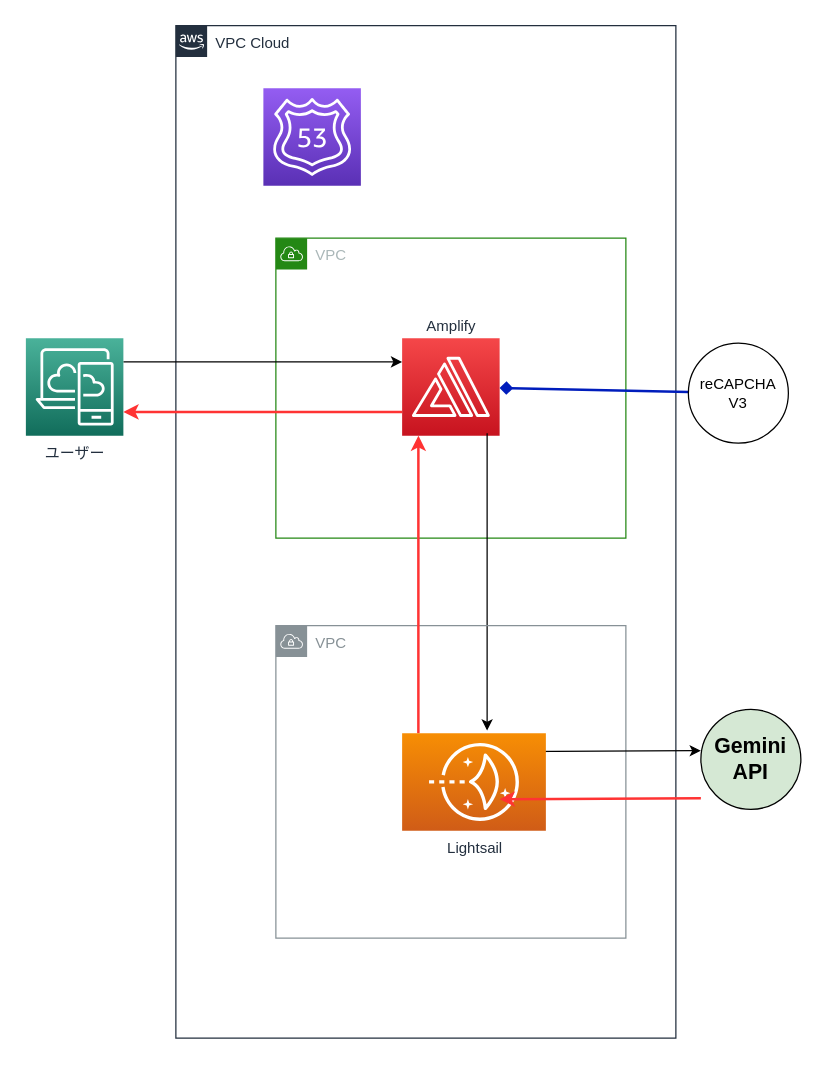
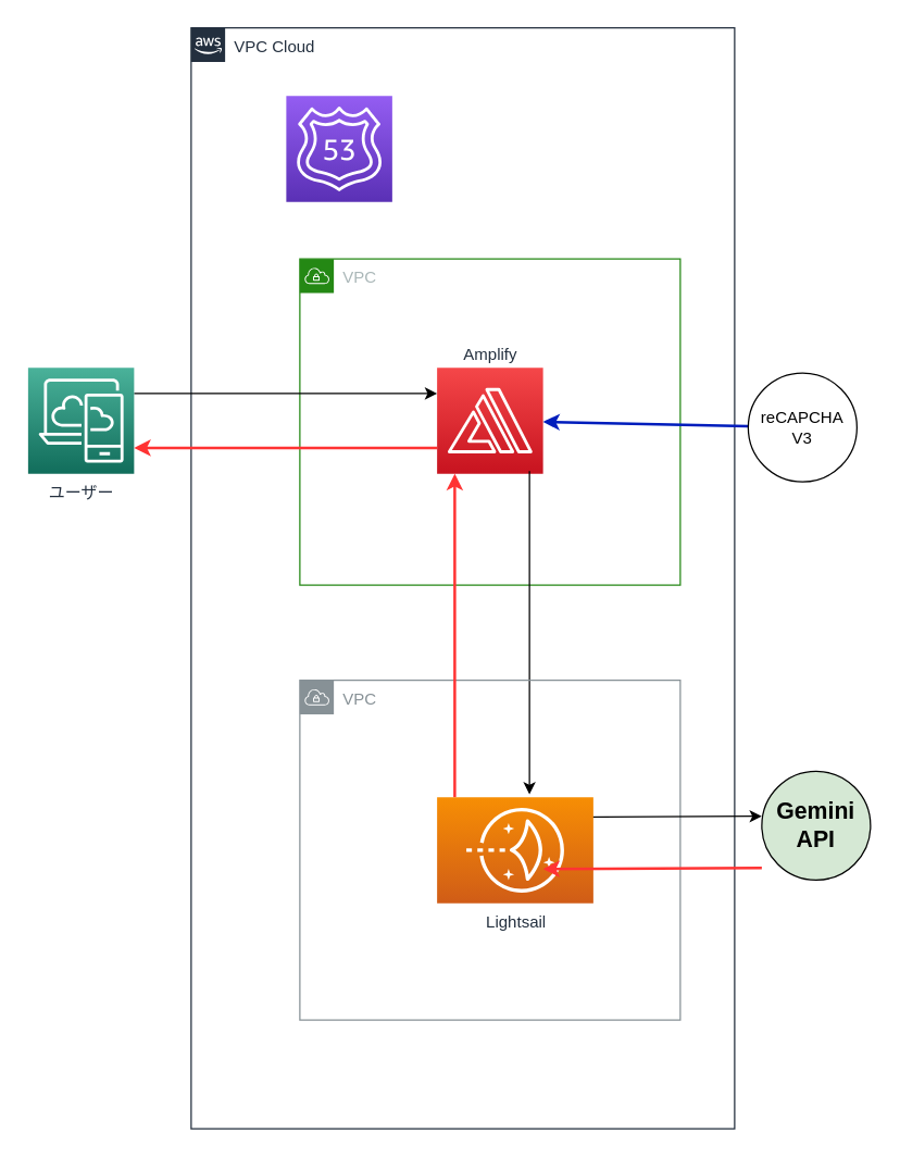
  <mxCell id="0" />
  <mxCell id="1" parent="0" />
  <mxCell id="2" value="VPC Cloud" style="points=[[0,0],[0.25,0],[0.5,0],[0.75,0],[1,0],[1,0.25],[1,0.5],[1,0.75],[1,1],[0.75,1],[0.5,1],[0.25,1],[0,1],[0,0.75],[0,0.5],[0,0.25]];outlineConnect=0;gradientColor=none;html=1;whiteSpace=wrap;fontSize=12;fontStyle=0;container=1;pointerEvents=0;collapsible=0;recursiveResize=0;shape=mxgraph.aws4.group;grIcon=mxgraph.aws4.group_aws_cloud_alt;strokeColor=#232F3E;fillColor=none;verticalAlign=top;align=left;spacingLeft=30;fontColor=#232F3E;dashed=0;" vertex="1" parent="1"><mxGeometry x="140" y="20" width="400" height="810" as="geometry" /></mxCell>
  <mxCell id="3" value="" style="sketch=0;points=[[0,0,0],[0.25,0,0],[0.5,0,0],[0.75,0,0],[1,0,0],[0,1,0],[0.25,1,0],[0.5,1,0],[0.75,1,0],[1,1,0],[0,0.25,0],[0,0.5,0],[0,0.75,0],[1,0.25,0],[1,0.5,0],[1,0.75,0]];outlineConnect=0;fontColor=#232F3E;gradientColor=#945DF2;gradientDirection=north;fillColor=#5A30B5;strokeColor=#ffffff;dashed=0;verticalLabelPosition=bottom;verticalAlign=top;align=center;html=1;fontSize=12;fontStyle=0;aspect=fixed;shape=mxgraph.aws4.resourceIcon;resIcon=mxgraph.aws4.route_53;" vertex="1" parent="2"><mxGeometry x="70" y="50" width="78" height="78" as="geometry" /></mxCell>
  <mxCell id="4" value="VPC" style="points=[[0,0],[0.25,0],[0.5,0],[0.75,0],[1,0],[1,0.25],[1,0.5],[1,0.75],[1,1],[0.75,1],[0.5,1],[0.25,1],[0,1],[0,0.75],[0,0.5],[0,0.25]];outlineConnect=0;gradientColor=none;html=1;whiteSpace=wrap;fontSize=12;fontStyle=0;container=1;pointerEvents=0;collapsible=0;recursiveResize=0;shape=mxgraph.aws4.group;grIcon=mxgraph.aws4.group_vpc;strokeColor=#248814;fillColor=none;verticalAlign=top;align=left;spacingLeft=30;fontColor=#AAB7B8;dashed=0;" vertex="1" parent="2"><mxGeometry x="80" y="170" width="280" height="240" as="geometry" /></mxCell>
  <mxCell id="5" value="Amplify" style="sketch=0;points=[[0,0,0],[0.25,0,0],[0.5,0,0],[0.75,0,0],[1,0,0],[0,1,0],[0.25,1,0],[0.5,1,0],[0.75,1,0],[1,1,0],[0,0.25,0],[0,0.5,0],[0,0.75,0],[1,0.25,0],[1,0.5,0],[1,0.75,0]];outlineConnect=0;fontColor=#232F3E;gradientColor=#F54749;gradientDirection=north;fillColor=#C7131F;strokeColor=#ffffff;dashed=0;verticalLabelPosition=top;verticalAlign=bottom;align=center;html=1;fontSize=12;fontStyle=0;aspect=fixed;shape=mxgraph.aws4.resourceIcon;resIcon=mxgraph.aws4.amplify;labelPosition=center;" vertex="1" parent="4"><mxGeometry x="101" y="80" width="78" height="78" as="geometry" /></mxCell>
  <mxCell id="6" style="edgeStyle=none;html=1;exitX=0.5;exitY=1;exitDx=0;exitDy=0;exitPerimeter=0;labelBackgroundColor=#FFFFFF;strokeColor=#000000;fontSize=17;fontColor=#000000;" edge="1" parent="4"><mxGeometry relative="1" as="geometry"><mxPoint x="169" y="156" as="sourcePoint" /><mxPoint x="169" y="394" as="targetPoint" /></mxGeometry></mxCell>
  <mxCell id="7" value="VPC" style="sketch=0;outlineConnect=0;gradientColor=none;html=1;whiteSpace=wrap;fontSize=12;fontStyle=0;shape=mxgraph.aws4.group;grIcon=mxgraph.aws4.group_vpc;strokeColor=#879196;fillColor=none;verticalAlign=top;align=left;spacingLeft=30;fontColor=#879196;dashed=0;" vertex="1" parent="2"><mxGeometry x="80" y="480" width="280" height="250" as="geometry" /></mxCell>
  <mxCell id="8" style="edgeStyle=none;html=1;entryX=0;entryY=0.5;entryDx=0;entryDy=0;labelBackgroundColor=#FFFFFF;strokeColor=#000000;fontSize=17;fontColor=#000000;" edge="1" parent="2"><mxGeometry relative="1" as="geometry"><mxPoint x="259" y="580.805" as="sourcePoint" /><mxPoint x="420" y="580" as="targetPoint" /></mxGeometry></mxCell>
  <mxCell id="9" style="edgeStyle=none;html=1;labelBackgroundColor=#FFFFFF;strokeColor=#FF3333;strokeWidth=2;fontSize=17;fontColor=#000000;" edge="1" parent="2"><mxGeometry relative="1" as="geometry"><mxPoint x="194" y="566" as="sourcePoint" /><mxPoint x="194" y="328" as="targetPoint" /></mxGeometry></mxCell>
  <mxCell id="10" value="Lightsail" style="sketch=0;points=[[0,0,0],[0.25,0,0],[0.5,0,0],[0.75,0,0],[1,0,0],[0,1,0],[0.25,1,0],[0.5,1,0],[0.75,1,0],[1,1,0],[0,0.25,0],[0,0.5,0],[0,0.75,0],[1,0.25,0],[1,0.5,0],[1,0.75,0]];outlineConnect=0;fontColor=#232F3E;gradientColor=#F78E04;gradientDirection=north;fillColor=#D05C17;strokeColor=#ffffff;dashed=0;verticalLabelPosition=bottom;verticalAlign=top;align=center;html=1;fontSize=12;fontStyle=0;aspect=fixed;shape=mxgraph.aws4.resourceIcon;resIcon=mxgraph.aws4.lightsail;labelBackgroundColor=#FFFFFF;" vertex="1" parent="2"><mxGeometry x="181" y="566" width="115" height="78" as="geometry" /></mxCell>
  <mxCell id="11" style="edgeStyle=none;html=1;labelBackgroundColor=#FFFFFF;strokeColor=#FF3333;fontSize=17;fontColor=#000000;strokeWidth=2;" edge="1" parent="2"><mxGeometry relative="1" as="geometry"><mxPoint x="420" y="618" as="sourcePoint" /><mxPoint x="259" y="618.838" as="targetPoint" /></mxGeometry></mxCell>
  <mxCell id="12" value="&lt;font style=&quot;font-size: 17px;&quot;&gt;&lt;b&gt;Gemini&lt;br&gt;API&lt;/b&gt;&lt;/font&gt;" style="ellipse;whiteSpace=wrap;html=1;labelBackgroundColor=none;fillColor=#d5e8d4;" vertex="1" parent="2"><mxGeometry x="420" y="547" width="80" height="80" as="geometry" /></mxCell>
  <mxCell id="13" style="edgeStyle=none;html=1;entryX=0;entryY=0.5;entryDx=0;entryDy=0;entryPerimeter=0;fontSize=17;fontColor=#000000;strokeColor=#000000;" edge="1" parent="1"><mxGeometry relative="1" as="geometry"><mxPoint x="98" y="289" as="sourcePoint" /><mxPoint x="321" y="289" as="targetPoint" /><Array as="points"><mxPoint x="310" y="289" /></Array></mxGeometry></mxCell>
  <mxCell id="14" value="ユーザー" style="sketch=0;points=[[0,0,0],[0.25,0,0],[0.5,0,0],[0.75,0,0],[1,0,0],[0,1,0],[0.25,1,0],[0.5,1,0],[0.75,1,0],[1,1,0],[0,0.25,0],[0,0.5,0],[0,0.75,0],[1,0.25,0],[1,0.5,0],[1,0.75,0]];outlineConnect=0;fontColor=#232F3E;gradientColor=#4AB29A;gradientDirection=north;fillColor=#116D5B;strokeColor=#ffffff;dashed=0;verticalLabelPosition=bottom;verticalAlign=top;align=center;html=1;fontSize=12;fontStyle=0;aspect=fixed;shape=mxgraph.aws4.resourceIcon;resIcon=mxgraph.aws4.desktop_and_app_streaming;" vertex="1" parent="1"><mxGeometry x="20" y="270" width="78" height="78" as="geometry" /></mxCell>
  <mxCell id="15" style="edgeStyle=none;html=1;labelBackgroundColor=#FFFFFF;strokeColor=#FF3333;strokeWidth=2;fontSize=17;fontColor=#000000;entryX=1;entryY=0.5;entryDx=0;entryDy=0;entryPerimeter=0;" edge="1" parent="1"><mxGeometry relative="1" as="geometry"><mxPoint x="98" y="329" as="targetPoint" /><mxPoint x="321" y="329" as="sourcePoint" /></mxGeometry></mxCell>
- <mxCell id="16" style="edgeStyle=none;html=1;labelBackgroundColor=#FFFFFF;strokeColor=#001DBC;strokeWidth=2;fontSize=12;fontColor=#000000;fillColor=#0050ef;endArrow=diamond;" edge="1" parent="1" source="17" target="5"><mxGeometry relative="1" as="geometry" /></mxCell>
+ <mxCell id="16" style="edgeStyle=none;html=1;labelBackgroundColor=#FFFFFF;strokeColor=#001DBC;strokeWidth=2;fontSize=12;fontColor=#000000;fillColor=#0050ef;" edge="1" parent="1" source="17" target="5"><mxGeometry relative="1" as="geometry" /></mxCell>
  <mxCell id="17" value="&lt;font style=&quot;font-size: 12px;&quot;&gt;reCAPCHA&lt;/font&gt;&lt;br&gt;V3" style="ellipse;whiteSpace=wrap;html=1;labelBackgroundColor=none;" vertex="1" parent="1"><mxGeometry x="550" y="274" width="80" height="80" as="geometry" /></mxCell>
